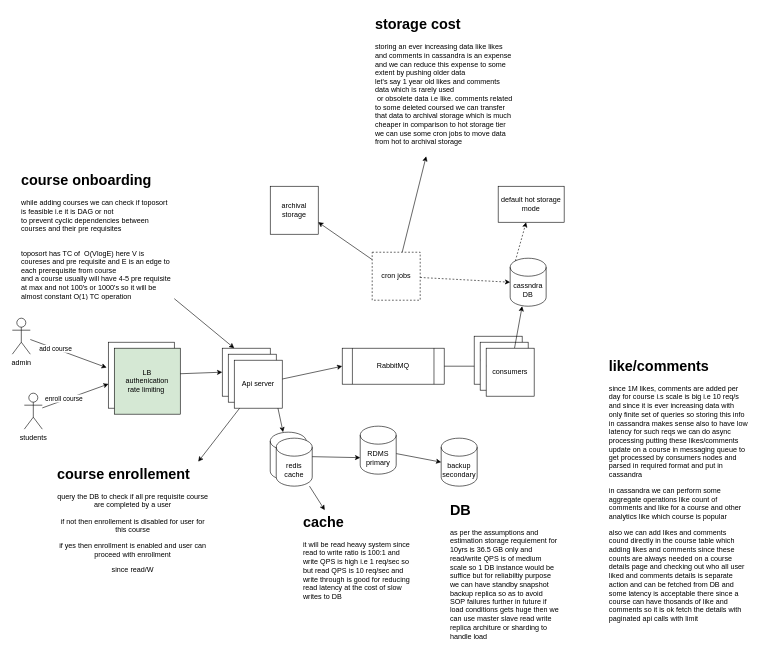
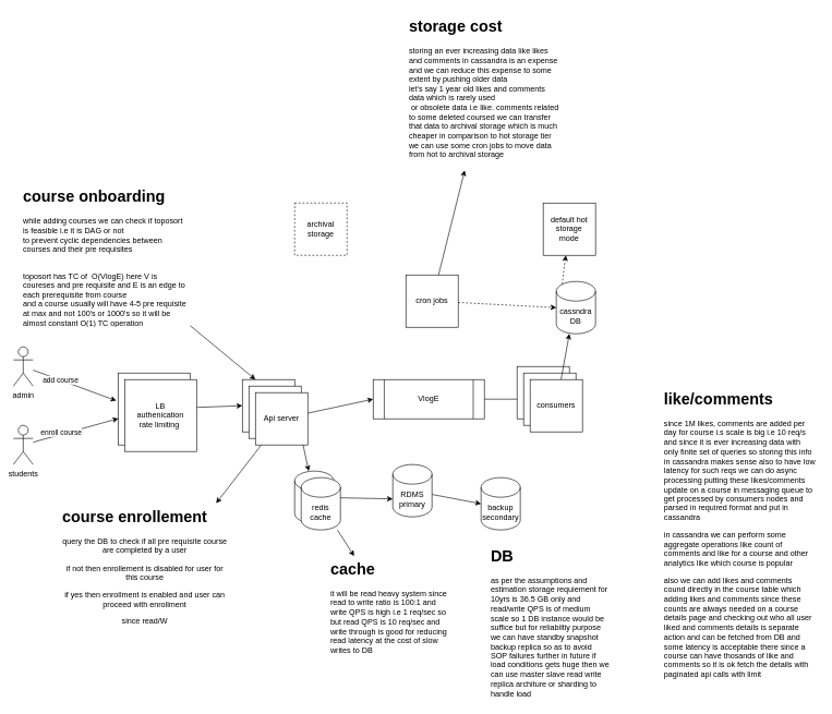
  <mxCell id="0" />
  <mxCell id="1" parent="0" />
  <mxCell id="2" value="Api server" style="whiteSpace=wrap;html=1;aspect=fixed;" parent="1" vertex="1"><mxGeometry x="370" y="580" width="80" height="80" as="geometry" /></mxCell>
  <mxCell id="3" style="edgeStyle=none;html=1;entryX=0;entryY=0.5;entryDx=0;entryDy=0;entryPerimeter=0;" parent="1" source="4" target="34" edge="1"><mxGeometry relative="1" as="geometry" /></mxCell>
  <mxCell id="4" value="RDMS&lt;br&gt;primary" style="shape=cylinder3;whiteSpace=wrap;html=1;boundedLbl=1;backgroundOutline=1;size=15;" parent="1" vertex="1"><mxGeometry x="600" y="710" width="60" height="80" as="geometry" /></mxCell>
  <mxCell id="5" style="edgeStyle=none;html=1;exitX=0.145;exitY=0;exitDx=0;exitDy=4.35;exitPerimeter=0;dashed=1;" parent="1" source="6" target="25" edge="1"><mxGeometry relative="1" as="geometry"><mxPoint x="650" y="460" as="targetPoint" /></mxGeometry></mxCell>
  <mxCell id="6" value="cassndra&lt;br&gt;DB" style="shape=cylinder3;whiteSpace=wrap;html=1;boundedLbl=1;backgroundOutline=1;size=15;" parent="1" vertex="1"><mxGeometry x="850" y="430" width="60" height="80" as="geometry" /></mxCell>
  <mxCell id="7" style="edgeStyle=none;html=1;entryX=0;entryY=0;entryDx=0;entryDy=52.5;entryPerimeter=0;" parent="1" source="8" edge="1" target="4"><mxGeometry relative="1" as="geometry"><mxPoint x="590" y="760" as="targetPoint" /></mxGeometry></mxCell>
  <mxCell id="8" value="redis cache" style="shape=cylinder3;whiteSpace=wrap;html=1;boundedLbl=1;backgroundOutline=1;size=15;" parent="1" vertex="1"><mxGeometry x="450" y="720" width="60" height="80" as="geometry" /></mxCell>
  <mxCell id="9" value="" style="endArrow=classic;html=1;exitX=1.025;exitY=0.615;exitDx=0;exitDy=0;exitPerimeter=0;" parent="1" source="2" target="8" edge="1"><mxGeometry width="50" height="50" relative="1" as="geometry"><mxPoint x="460" y="630" as="sourcePoint" /><mxPoint x="640" y="780" as="targetPoint" /></mxGeometry></mxCell>
  <mxCell id="10" value="Api server" style="whiteSpace=wrap;html=1;aspect=fixed;" parent="1" vertex="1"><mxGeometry x="380" y="590" width="80" height="80" as="geometry" /></mxCell>
  <mxCell id="11" style="edgeStyle=none;html=1;entryX=0;entryY=0.5;entryDx=0;entryDy=0;" parent="1" source="13" target="20" edge="1"><mxGeometry relative="1" as="geometry" /></mxCell>
  <mxCell id="12" style="edgeStyle=none;html=1;entryX=0.923;entryY=-0.004;entryDx=0;entryDy=0;entryPerimeter=0;" parent="1" source="13" target="41" edge="1"><mxGeometry relative="1" as="geometry"><mxPoint x="346.119" y="728.541" as="targetPoint" /></mxGeometry></mxCell>
  <mxCell id="13" value="Api server" style="whiteSpace=wrap;html=1;aspect=fixed;" parent="1" vertex="1"><mxGeometry x="390" y="600" width="80" height="80" as="geometry" /></mxCell>
  <mxCell id="14" style="edgeStyle=none;html=1;entryX=0;entryY=0.5;entryDx=0;entryDy=0;" parent="1" source="15" target="2" edge="1"><mxGeometry relative="1" as="geometry" /></mxCell>
  <mxCell id="15" value="LB" style="whiteSpace=wrap;html=1;aspect=fixed;" parent="1" vertex="1"><mxGeometry x="180" y="570" width="110" height="110" as="geometry" /></mxCell>
  <mxCell id="16" style="edgeStyle=none;html=1;entryX=0.004;entryY=0.633;entryDx=0;entryDy=0;entryPerimeter=0;" parent="1" source="18" target="15" edge="1"><mxGeometry relative="1" as="geometry" /></mxCell>
  <mxCell id="17" value="enroll course" style="edgeLabel;html=1;align=center;verticalAlign=middle;resizable=0;points=[];" vertex="1" connectable="0" parent="16"><mxGeometry x="-0.333" y="3" relative="1" as="geometry"><mxPoint as="offset" /></mxGeometry></mxCell>
- <mxCell id="18" value="students" style="shape=umlActor;verticalLabelPosition=bottom;verticalAlign=top;html=1;outlineConnect=0;" parent="1" vertex="1"><mxGeometry x="40" y="655" width="30" height="60" as="geometry" /></mxCell>
+ <mxCell id="18" value="students" style="shape=umlActor;verticalLabelPosition=bottom;verticalAlign=top;html=1;outlineConnect=0;" parent="1" vertex="1"><mxGeometry x="20" y="650" width="30" height="60" as="geometry" /></mxCell>
  <mxCell id="19" style="edgeStyle=none;html=1;entryX=0;entryY=0.5;entryDx=0;entryDy=0;" parent="1" source="20" target="22" edge="1"><mxGeometry relative="1" as="geometry" /></mxCell>
- <mxCell id="20" value="RabbitMQ" style="shape=process;whiteSpace=wrap;html=1;backgroundOutline=1;" parent="1" vertex="1"><mxGeometry x="570" y="580" width="170" height="60" as="geometry" /></mxCell>
+ <mxCell id="20" value="VlogE" style="shape=process;whiteSpace=wrap;html=1;backgroundOutline=1;" parent="1" vertex="1"><mxGeometry x="570" y="580" width="170" height="60" as="geometry" /></mxCell>
  <mxCell id="21" value="consumers" style="whiteSpace=wrap;html=1;aspect=fixed;" parent="1" vertex="1"><mxGeometry x="790" y="560" width="80" height="80" as="geometry" /></mxCell>
  <mxCell id="22" value="consumers" style="whiteSpace=wrap;html=1;aspect=fixed;" parent="1" vertex="1"><mxGeometry x="800" y="570" width="80" height="80" as="geometry" /></mxCell>
  <mxCell id="23" style="edgeStyle=none;html=1;" parent="1" source="24" edge="1"><mxGeometry relative="1" as="geometry"><mxPoint x="870" y="510" as="targetPoint" /></mxGeometry></mxCell>
  <mxCell id="24" value="consumers" style="whiteSpace=wrap;html=1;aspect=fixed;" parent="1" vertex="1"><mxGeometry x="810" y="580" width="80" height="80" as="geometry" /></mxCell>
- <mxCell id="25" value="default hot storage&lt;br&gt;mode" style="whiteSpace=wrap;html=1;aspect=fixed;" parent="1" vertex="1"><mxGeometry x="830" y="310" width="110" height="60" as="geometry" /></mxCell>
- <mxCell id="26" value="archival storage" style="whiteSpace=wrap;html=1;aspect=fixed;" parent="1" vertex="1"><mxGeometry x="450" y="310" width="80" height="80" as="geometry" /></mxCell>
+ <mxCell id="25" value="default hot storage&lt;br&gt;mode" style="whiteSpace=wrap;html=1;aspect=fixed;" parent="1" vertex="1"><mxGeometry x="830" y="310" width="80" height="80" as="geometry" /></mxCell>
+ <mxCell id="26" value="archival storage" style="whiteSpace=wrap;html=1;aspect=fixed;dashed=1;" parent="1" vertex="1"><mxGeometry x="450" y="310" width="80" height="80" as="geometry" /></mxCell>
  <mxCell id="27" style="edgeStyle=none;html=1;entryX=0;entryY=0.5;entryDx=0;entryDy=0;entryPerimeter=0;dashed=1;" parent="1" source="30" target="6" edge="1"><mxGeometry relative="1" as="geometry"><mxPoint x="840" y="470" as="targetPoint" /></mxGeometry></mxCell>
- <mxCell id="28" style="edgeStyle=none;html=1;entryX=1;entryY=0.75;entryDx=0;entryDy=0;" parent="1" source="30" edge="1" target="26"><mxGeometry relative="1" as="geometry"><mxPoint x="390" y="460" as="targetPoint" /></mxGeometry></mxCell>
  <mxCell id="29" style="edgeStyle=none;html=1;" edge="1" parent="1" source="30" target="44"><mxGeometry relative="1" as="geometry" /></mxCell>
- <mxCell id="30" value="cron jobs" style="whiteSpace=wrap;html=1;aspect=fixed;dashed=1;" parent="1" vertex="1"><mxGeometry x="620" y="420" width="80" height="80" as="geometry" /></mxCell>
- <mxCell id="31" value="LB&lt;br&gt;authenication&lt;br&gt;rate limiting&amp;nbsp;" style="whiteSpace=wrap;html=1;aspect=fixed;fillColor=#d5e8d4;" parent="1" vertex="1"><mxGeometry x="190" y="580" width="110" height="110" as="geometry" /></mxCell>
+ <mxCell id="30" value="cron jobs" style="whiteSpace=wrap;html=1;aspect=fixed;" parent="1" vertex="1"><mxGeometry x="620" y="420" width="80" height="80" as="geometry" /></mxCell>
+ <mxCell id="31" value="LB&lt;br&gt;authenication&lt;br&gt;rate limiting&amp;nbsp;" style="whiteSpace=wrap;html=1;aspect=fixed;" parent="1" vertex="1"><mxGeometry x="190" y="580" width="110" height="110" as="geometry" /></mxCell>
  <mxCell id="32" style="edgeStyle=none;html=1;" edge="1" parent="1" source="33" target="40"><mxGeometry relative="1" as="geometry" /></mxCell>
  <mxCell id="33" value="redis cache" style="shape=cylinder3;whiteSpace=wrap;html=1;boundedLbl=1;backgroundOutline=1;size=15;" parent="1" vertex="1"><mxGeometry x="460" y="730" width="60" height="80" as="geometry" /></mxCell>
  <mxCell id="34" value="backup&lt;br&gt;secondary" style="shape=cylinder3;whiteSpace=wrap;html=1;boundedLbl=1;backgroundOutline=1;size=15;" parent="1" vertex="1"><mxGeometry x="735" y="730" width="60" height="80" as="geometry" /></mxCell>
  <mxCell id="35" style="edgeStyle=none;html=1;entryX=-0.025;entryY=0.385;entryDx=0;entryDy=0;entryPerimeter=0;" edge="1" parent="1" source="37" target="15"><mxGeometry relative="1" as="geometry" /></mxCell>
  <mxCell id="36" value="add course" style="edgeLabel;html=1;align=center;verticalAlign=middle;resizable=0;points=[];" vertex="1" connectable="0" parent="35"><mxGeometry x="-0.347" relative="1" as="geometry"><mxPoint as="offset" /></mxGeometry></mxCell>
  <mxCell id="37" value="admin" style="shape=umlActor;verticalLabelPosition=bottom;verticalAlign=top;html=1;outlineConnect=0;" vertex="1" parent="1"><mxGeometry x="20" y="530" width="30" height="60" as="geometry" /></mxCell>
  <mxCell id="38" style="edgeStyle=none;html=1;entryX=0.25;entryY=0;entryDx=0;entryDy=0;" edge="1" parent="1" source="39" target="2"><mxGeometry relative="1" as="geometry" /></mxCell>
  <mxCell id="39" value="&lt;h1&gt;course onboarding&lt;/h1&gt;&lt;p&gt;&lt;span style=&quot;text-align: center;&quot;&gt;while adding courses we can check if toposort is feasible i.e it is DAG or not&lt;/span&gt;&lt;br style=&quot;text-align: center;&quot;&gt;&lt;span style=&quot;text-align: center;&quot;&gt;to prevent cyclic dependencies between courses and their pre requisites&lt;/span&gt;&lt;br style=&quot;text-align: center;&quot;&gt;&lt;span style=&quot;text-align: center;&quot;&gt;&lt;br&gt;&lt;/span&gt;&lt;/p&gt;&lt;p&gt;&lt;span style=&quot;text-align: center;&quot;&gt;toposort has TC of&amp;nbsp; O(VlogE) here V is coureses and pre requisite and E is an edge to each prerequisite from course&lt;/span&gt;&lt;br style=&quot;text-align: center;&quot;&gt;&lt;span style=&quot;text-align: center;&quot;&gt;and a course usually will have 4-5 pre requisite at max and not 100's or 1000's so it will be almost constant O(1) TC operation&lt;/span&gt;&lt;br&gt;&lt;/p&gt;" style="text;html=1;strokeColor=none;fillColor=none;spacing=5;spacingTop=-20;whiteSpace=wrap;overflow=hidden;rounded=0;" vertex="1" parent="1"><mxGeometry x="30" y="280" width="260" height="220" as="geometry" /></mxCell>
  <mxCell id="40" value="&lt;h1&gt;cache&lt;/h1&gt;&lt;p&gt;it will be read heavy system since read to write ratio is 100:1 and write QPS is high i.e 1 req/sec so but read QPS is 10 req/sec and write through is good for reducing read latency at the cost of slow writes to DB&lt;/p&gt;" style="text;html=1;strokeColor=none;fillColor=none;spacing=5;spacingTop=-20;whiteSpace=wrap;overflow=hidden;rounded=0;" vertex="1" parent="1"><mxGeometry x="500" y="850" width="190" height="170" as="geometry" /></mxCell>
  <mxCell id="41" value="&lt;h1&gt;course enrollement&lt;/h1&gt;&lt;p style=&quot;text-align: center;&quot;&gt;query the DB to check if all pre requisite course are completed by a user&lt;/p&gt;&lt;p style=&quot;text-align: center;&quot;&gt;if not then enrollement is disabled for user for this course&lt;/p&gt;&lt;p style=&quot;text-align: center;&quot;&gt;if yes then enrollment is enabled and user can proceed with enrollment&lt;/p&gt;&lt;p style=&quot;text-align: center;&quot;&gt;since read/W&lt;/p&gt;" style="text;html=1;strokeColor=none;fillColor=none;spacing=5;spacingTop=-20;whiteSpace=wrap;overflow=hidden;rounded=0;" vertex="1" parent="1"><mxGeometry x="90" y="770" width="260" height="220" as="geometry" /></mxCell>
  <mxCell id="42" value="&lt;h1&gt;DB&lt;/h1&gt;&lt;div&gt;as per the assumptions and estimation storage requiement for 10yrs is 36.5 GB only and read/write QPS is of medium scale so 1 DB instance would be suffice but for reliabiltiy purpose we can have standby snapshot backup replica so as to avoid SOP failures further in future if&amp;nbsp; load conditions gets huge then we can use master slave read write replica architure or sharding to handle load&amp;nbsp;&lt;/div&gt;" style="text;html=1;strokeColor=none;fillColor=none;spacing=5;spacingTop=-20;whiteSpace=wrap;overflow=hidden;rounded=0;" vertex="1" parent="1"><mxGeometry x="745" y="830" width="190" height="240" as="geometry" /></mxCell>
  <mxCell id="43" value="&lt;h1&gt;like/comments&lt;/h1&gt;&lt;p&gt;since 1M likes, comments are added per day for course i.s scale is big i.e 10 req/s and since it is ever increasing data with only finite set of queries so storing this info in cassandra makes sense also to have low latency for such reqs we can do async processing putting these likes/comments update on a course in messaging queue to get processed by consumers nodes and parsed in required format and put in cassandra&lt;/p&gt;&lt;p&gt;in cassandra we can perform some aggregate operations like count of comments and like for a course and other analytics like which course is popular&lt;/p&gt;&lt;p&gt;also we can add likes and comments cound directly in the course table which adding likes and comments since these counts are always needed on a course details page and checking out who all user liked and comments details is separate action and can be fetched from DB and some latency is acceptable there since a course can have thosands of like and comments so it is ok fetch the details with paginated api calls with limit&amp;nbsp;&amp;nbsp;&lt;/p&gt;" style="text;html=1;strokeColor=none;fillColor=none;spacing=5;spacingTop=-20;whiteSpace=wrap;overflow=hidden;rounded=0;" vertex="1" parent="1"><mxGeometry x="1010" y="590" width="240" height="450" as="geometry" /></mxCell>
  <mxCell id="44" value="&lt;h1&gt;storage cost&lt;span style=&quot;&quot;&gt;&#09;&lt;/span&gt;&lt;/h1&gt;&lt;div&gt;storing an ever increasing data like likes and comments in cassandra is an expense and we can reduce this expense to some extent by pushing older data&amp;nbsp;&lt;/div&gt;let's say 1 year old likes and comments data which is rarely used&amp;nbsp;&lt;div&gt;&amp;nbsp;or obsolete data i.e like. comments related to some deleted coursed we can transfer that data to archival storage which is much cheaper in comparison to hot storage tier&lt;/div&gt;&lt;div&gt;we can use some cron jobs to move data from hot to archival storage&lt;/div&gt;" style="text;html=1;strokeColor=none;fillColor=none;spacing=5;spacingTop=-20;whiteSpace=wrap;overflow=hidden;rounded=0;" vertex="1" parent="1"><mxGeometry x="620" y="20" width="240" height="240" as="geometry" /></mxCell>
